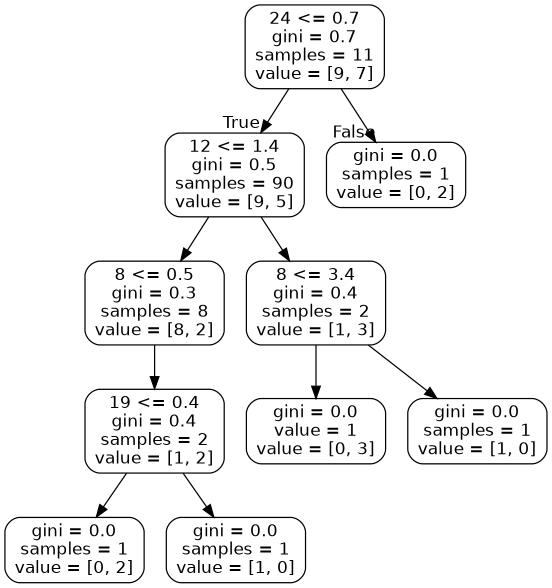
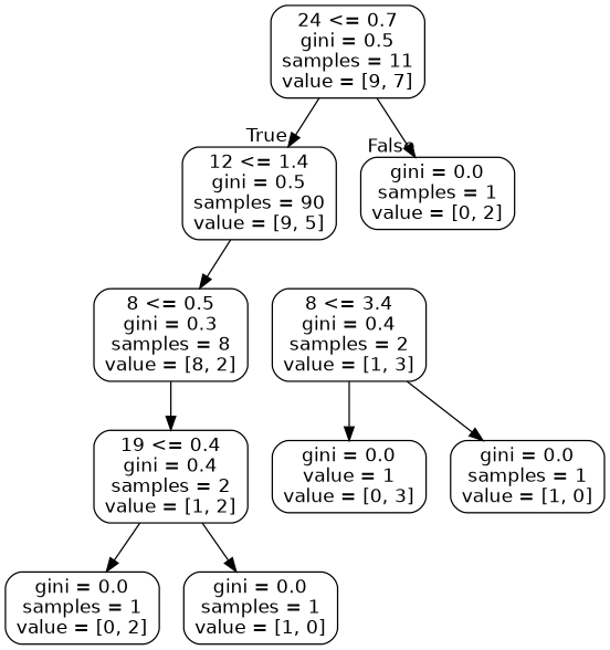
  digraph {
    node [color=black fontname=helvetica shape=box style=rounded]
    edge [fontname=helvetica]
-   n1 [label="24 <= 0.7\ngini = 0.7\nsamples = 11\nvalue = [9, 7]"]
+   n1 [label="24 <= 0.7\ngini = 0.5\nsamples = 11\nvalue = [9, 7]"]
    n2 [label="12 <= 1.4\ngini = 0.5\nsamples = 90\nvalue = [9, 5]"]
    n3 [label="gini = 0.0\nsamples = 1\nvalue = [0, 2]"]
    n4 [label="8 <= 0.5\ngini = 0.3\nsamples = 8\nvalue = [8, 2]"]
    n5 [label="8 <= 3.4\ngini = 0.4\nsamples = 2\nvalue = [1, 3]"]
    n6 [label="19 <= 0.4\ngini = 0.4\nsamples = 2\nvalue = [1, 2]"]
    n7 [label="gini = 0.0\nvalue = 1\nvalue = [0, 3]"]
    n8 [label="gini = 0.0\nsamples = 1\nvalue = [1, 0]"]
    n9 [label="gini = 0.0\nsamples = 1\nvalue = [0, 2]"]
    n10 [label="gini = 0.0\nsamples = 1\nvalue = [1, 0]"]
    n1 -> n2 [headlabel=True labelangle=45 labeldistance=2.5]
    n1 -> n3 [headlabel=False labelangle=-45 labeldistance=2.5]
    n2 -> n4
-   n2 -> n5
    n4 -> n6
    n5 -> n7
    n5 -> n8
    n6 -> n9
    n6 -> n10
  }
